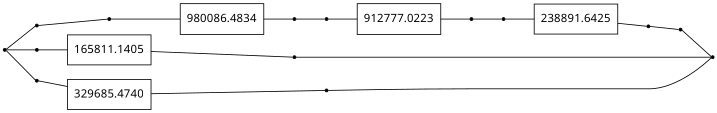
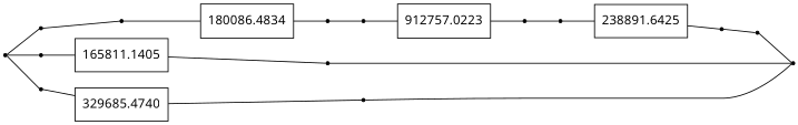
  graph {
    fontname="Noto Sans"
    rankdir=LR
    node [fontname="Noto Sans" shape=point]
    edge [fontname="Noto Sans"]
    start_1372082959
    start_1946403944
    start_1971851377
    start_712025048
    start_1131645570
    n6 [label=165811.1405 shape=record]
    n7 [label=329685.4740 shape=record]
-   n8 [label=980086.4834 shape=record]
+   n8 [label=180086.4834 shape=record]
    end_1946403944
    end_1372082959
    end_1131645570
    start_209833425
-   n13 [label=912777.0223 shape=record]
+   n13 [label=912757.0223 shape=record]
    end_209833425
    start_532854629
    n16 [label=238891.6425 shape=record]
    end_532854629
    end_1971851377
    end_712025048
    start_1372082959 -- start_1946403944
    start_1372082959 -- start_1971851377
    start_1372082959 -- start_712025048
    start_1946403944 -- start_1131645570
    start_1971851377 -- n6
    start_712025048 -- n7
    start_1131645570 -- n8
    n6 -- end_1971851377
    n7 -- end_712025048
    n8 -- end_1131645570
    end_1946403944 -- end_1372082959
    end_1131645570 -- start_209833425
    start_209833425 -- n13
    n13 -- end_209833425
    end_209833425 -- start_532854629
    start_532854629 -- n16
    n16 -- end_532854629
    end_532854629 -- end_1946403944
    end_1971851377 -- end_1372082959
    end_712025048 -- end_1372082959
  }
